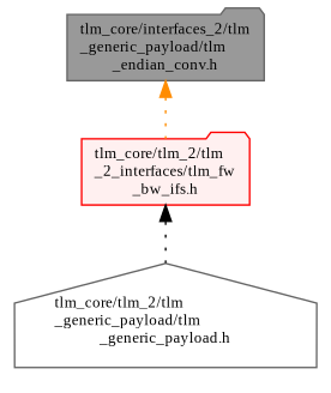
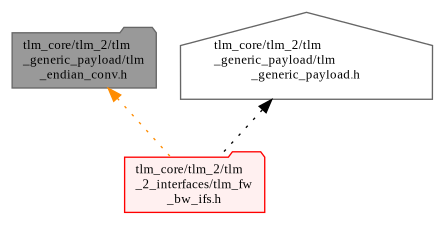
  digraph {
    fontname="Liberation Serif"
    node [fontname="Liberation Serif" fontsize=10 shape=folder style=filled]
    edge [dir=back fontname="Liberation Serif" fontsize=10 labelfontname=FreeSans labelfontsize=10 style=dotted]
-   n1 [color=gray40 fillcolor=grey60 fontcolor=black height=0.2 label="tlm_core/interfaces_2/tlm\l_generic_payload/tlm\l_endian_conv.h" width=0.4]
+   n1 [color=gray40 fillcolor=grey60 fontcolor=black height=0.2 label="tlm_core/tlm_2/tlm\l_generic_payload/tlm\l_endian_conv.h" width=0.4]
    n2 [color=red fillcolor="#FFF0F0" height=0.2 label="tlm_core/tlm_2/tlm\l_2_interfaces/tlm_fw\l_bw_ifs.h" width=0.4]
    n3 [color=grey40 fillcolor=white height=0.2 label="tlm_core/tlm_2/tlm\l_generic_payload/tlm\l_generic_payload.h" shape=house width=0.4]
    n1 -> n2 [color=darkorange]
-   n2 -> n3 [color=black]
+   n3 -> n2 [color=black]
  }
